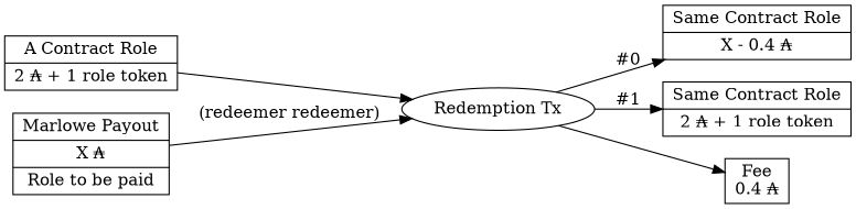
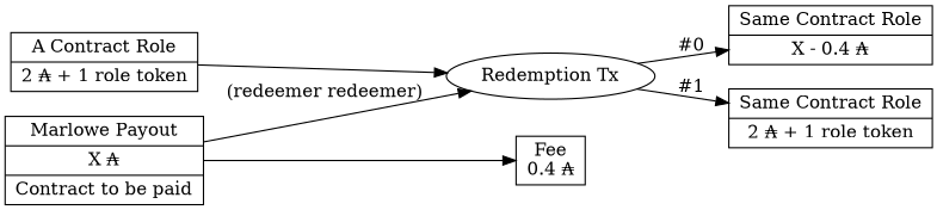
  digraph {
    rankdir=LR
    node [shape=record]
    n1 [label="A Contract Role|2 ₳ + 1 role token"]
    n2 [label="Redemption Tx" shape=oval]
    n3 [label="Same Contract Role|X - 0.4 ₳"]
    n4 [label="Same Contract Role|2 ₳ + 1 role token"]
    n5 [label="Fee\n0.4 ₳"]
-   n6 [label="Marlowe Payout|X ₳|Role to be paid"]
+   n6 [label="Marlowe Payout|X ₳|Contract to be paid"]
    n1 -> n2
    n2 -> n3 [label="#0"]
    n2 -> n4 [label="#1"]
-   n2 -> n5
+   n6 -> n5
    n6 -> n2 [label="(redeemer redeemer)"]
  }
